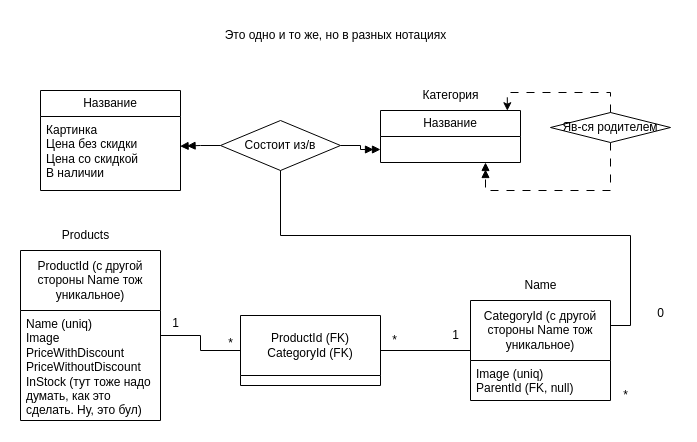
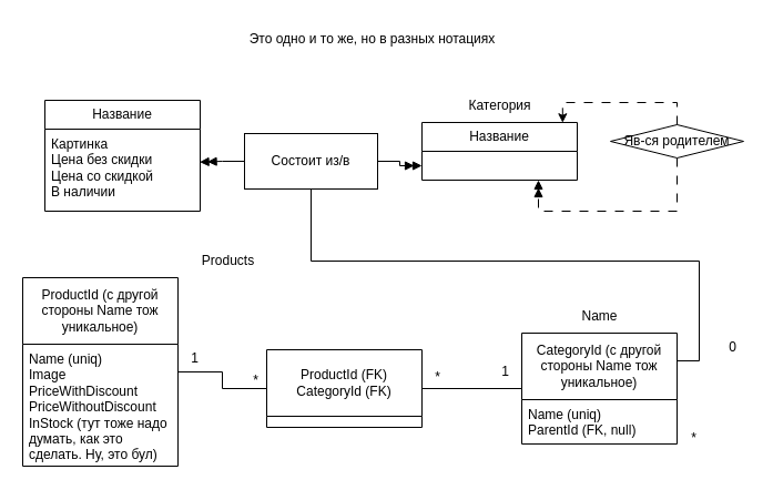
  <mxCell id="0" />
  <mxCell id="1" parent="0" />
  <mxCell id="2" value="Название" style="swimlane;fontStyle=0;childLayout=stackLayout;horizontal=1;startSize=26;fillColor=none;horizontalStack=0;resizeParent=1;resizeParentMax=0;resizeLast=0;collapsible=1;marginBottom=0;whiteSpace=wrap;html=1;" vertex="1" parent="1"><mxGeometry x="40" y="90" width="140" height="100" as="geometry" /></mxCell>
  <mxCell id="3" value="Картинка&lt;div&gt;Цена без скидки&lt;/div&gt;&lt;div&gt;Цена со скидкой&lt;/div&gt;&lt;div&gt;В наличии&lt;/div&gt;" style="text;strokeColor=none;fillColor=none;align=left;verticalAlign=top;spacingLeft=4;spacingRight=4;overflow=hidden;rotatable=0;points=[[0,0.5],[1,0.5]];portConstraint=eastwest;whiteSpace=wrap;html=1;" vertex="1" parent="2"><mxGeometry y="26" width="140" height="74" as="geometry" /></mxCell>
  <mxCell id="4" value="Название" style="swimlane;fontStyle=0;childLayout=stackLayout;horizontal=1;startSize=26;fillColor=none;horizontalStack=0;resizeParent=1;resizeParentMax=0;resizeLast=0;collapsible=1;marginBottom=0;whiteSpace=wrap;html=1;" vertex="1" parent="1"><mxGeometry x="380" y="110" width="140" height="52" as="geometry" /></mxCell>
  <mxCell id="5" value="Категория" style="text;html=1;align=center;verticalAlign=middle;resizable=0;points=[];autosize=1;strokeColor=none;fillColor=none;" vertex="1" parent="1"><mxGeometry x="410" y="80" width="80" height="30" as="geometry" /></mxCell>
  <mxCell id="6" style="edgeStyle=orthogonalEdgeStyle;rounded=0;orthogonalLoop=1;jettySize=auto;html=1;exitX=1;exitY=0.5;exitDx=0;exitDy=0;entryX=0;entryY=0.75;entryDx=0;entryDy=0;endArrow=doubleBlock;endFill=1;" edge="1" parent="1" source="7" target="4"><mxGeometry relative="1" as="geometry" /></mxCell>
- <mxCell id="7" value="Состоит из/в" style="rhombus;whiteSpace=wrap;html=1;" vertex="1" parent="1"><mxGeometry x="220" y="120" width="120" height="50" as="geometry" /></mxCell>
+ <mxCell id="7" value="Состоит из/в" style="whiteSpace=wrap;html=1;rounded=0;" vertex="1" parent="1"><mxGeometry x="220" y="120" width="120" height="50" as="geometry" /></mxCell>
  <mxCell id="8" style="edgeStyle=orthogonalEdgeStyle;rounded=0;orthogonalLoop=1;jettySize=auto;html=1;exitX=0;exitY=0.5;exitDx=0;exitDy=0;entryX=0.997;entryY=0.401;entryDx=0;entryDy=0;entryPerimeter=0;endArrow=doubleBlock;endFill=1;" edge="1" parent="1" source="7" target="3"><mxGeometry relative="1" as="geometry" /></mxCell>
  <mxCell id="9" style="edgeStyle=orthogonalEdgeStyle;rounded=0;orthogonalLoop=1;jettySize=auto;html=1;exitX=0.5;exitY=1;exitDx=0;exitDy=0;entryX=0.75;entryY=1;entryDx=0;entryDy=0;endArrow=doubleBlock;endFill=1;dashed=1;dashPattern=8 8;" edge="1" parent="1" source="10" target="4"><mxGeometry relative="1" as="geometry"><Array as="points"><mxPoint x="610" y="190" /><mxPoint x="485" y="190" /></Array></mxGeometry></mxCell>
  <mxCell id="10" value="Яв-ся родителем" style="rhombus;whiteSpace=wrap;html=1;" vertex="1" parent="1"><mxGeometry x="550" y="112" width="120" height="30" as="geometry" /></mxCell>
  <mxCell id="11" style="edgeStyle=orthogonalEdgeStyle;rounded=0;orthogonalLoop=1;jettySize=auto;html=1;exitX=0.5;exitY=0;exitDx=0;exitDy=0;entryX=0.906;entryY=0.004;entryDx=0;entryDy=0;entryPerimeter=0;dashed=1;dashPattern=8 8;" edge="1" parent="1" source="10" target="4"><mxGeometry relative="1" as="geometry" /></mxCell>
  <mxCell id="12" style="edgeStyle=orthogonalEdgeStyle;rounded=0;orthogonalLoop=1;jettySize=auto;html=1;exitX=1;exitY=0.5;exitDx=0;exitDy=0;entryX=0;entryY=0.5;entryDx=0;entryDy=0;endArrow=none;endFill=0;" edge="1" parent="1" source="13" target="21"><mxGeometry relative="1" as="geometry" /></mxCell>
  <mxCell id="13" value="ProductId (с другой стороны Name тож уникальное)" style="swimlane;fontStyle=0;childLayout=stackLayout;horizontal=1;startSize=60;fillColor=none;horizontalStack=0;resizeParent=1;resizeParentMax=0;resizeLast=0;collapsible=1;marginBottom=0;whiteSpace=wrap;html=1;" vertex="1" parent="1"><mxGeometry x="20" y="250" width="140" height="170" as="geometry" /></mxCell>
  <mxCell id="14" value="Name (uniq)&lt;div&gt;Image&lt;/div&gt;&lt;div&gt;PriceWithDiscount&lt;/div&gt;&lt;div&gt;PriceWithoutDiscount&lt;/div&gt;&lt;div&gt;InStock (тут тоже надо думать, как это сделать. Ну, это бул)&lt;/div&gt;" style="text;strokeColor=none;fillColor=none;align=left;verticalAlign=top;spacingLeft=4;spacingRight=4;overflow=hidden;rotatable=0;points=[[0,0.5],[1,0.5]];portConstraint=eastwest;whiteSpace=wrap;html=1;" vertex="1" parent="13"><mxGeometry y="60" width="140" height="110" as="geometry" /></mxCell>
- <mxCell id="15" value="Products" style="text;html=1;align=center;verticalAlign=middle;resizable=0;points=[];autosize=1;strokeColor=none;fillColor=none;" vertex="1" parent="1"><mxGeometry x="50" y="220" width="70" height="30" as="geometry" /></mxCell>
+ <mxCell id="15" value="Products" style="text;html=1;align=center;verticalAlign=middle;resizable=0;points=[];autosize=1;strokeColor=none;fillColor=none;" vertex="1" parent="1"><mxGeometry x="170" y="220" width="70" height="30" as="geometry" /></mxCell>
  <mxCell id="16" style="edgeStyle=orthogonalEdgeStyle;rounded=0;orthogonalLoop=1;jettySize=auto;html=1;exitX=0;exitY=0.5;exitDx=0;exitDy=0;entryX=1;entryY=0.5;entryDx=0;entryDy=0;endArrow=none;endFill=0;" edge="1" parent="1" source="17" target="21"><mxGeometry relative="1" as="geometry" /></mxCell>
  <mxCell id="17" value="CategoryId (с другой стороны Name тож уникальное)" style="swimlane;fontStyle=0;childLayout=stackLayout;horizontal=1;startSize=60;fillColor=none;horizontalStack=0;resizeParent=1;resizeParentMax=0;resizeLast=0;collapsible=1;marginBottom=0;whiteSpace=wrap;html=1;" vertex="1" parent="1"><mxGeometry x="470" y="300" width="140" height="100" as="geometry" /></mxCell>
- <mxCell id="18" value="Image (uniq)&lt;div&gt;ParentId (FK, null)&lt;/div&gt;" style="text;strokeColor=none;fillColor=none;align=left;verticalAlign=top;spacingLeft=4;spacingRight=4;overflow=hidden;rotatable=0;points=[[0,0.5],[1,0.5]];portConstraint=eastwest;whiteSpace=wrap;html=1;" vertex="1" parent="17"><mxGeometry y="60" width="140" height="40" as="geometry" /></mxCell>
+ <mxCell id="18" value="Name (uniq)&lt;div&gt;ParentId (FK, null)&lt;/div&gt;" style="text;strokeColor=none;fillColor=none;align=left;verticalAlign=top;spacingLeft=4;spacingRight=4;overflow=hidden;rotatable=0;points=[[0,0.5],[1,0.5]];portConstraint=eastwest;whiteSpace=wrap;html=1;" vertex="1" parent="17"><mxGeometry y="60" width="140" height="40" as="geometry" /></mxCell>
  <mxCell id="19" style="edgeStyle=orthogonalEdgeStyle;rounded=0;orthogonalLoop=1;jettySize=auto;html=1;exitX=1;exitY=0.25;exitDx=0;exitDy=0;endArrow=none;endFill=0;" edge="1" parent="17" source="17" target="7"><mxGeometry relative="1" as="geometry" /></mxCell>
  <mxCell id="20" value="Name" style="text;html=1;align=center;verticalAlign=middle;resizable=0;points=[];autosize=1;strokeColor=none;fillColor=none;" vertex="1" parent="1"><mxGeometry x="505" y="270" width="70" height="30" as="geometry" /></mxCell>
  <mxCell id="21" value="ProductId (FK)&lt;div&gt;CategoryId (FK)&lt;/div&gt;" style="swimlane;fontStyle=0;childLayout=stackLayout;horizontal=1;startSize=60;fillColor=none;horizontalStack=0;resizeParent=1;resizeParentMax=0;resizeLast=0;collapsible=1;marginBottom=0;whiteSpace=wrap;html=1;" vertex="1" parent="1"><mxGeometry x="240" y="315" width="140" height="70" as="geometry" /></mxCell>
  <mxCell id="22" value="1" style="text;html=1;align=center;verticalAlign=middle;resizable=0;points=[];autosize=1;strokeColor=none;fillColor=none;" vertex="1" parent="1"><mxGeometry x="160" y="308" width="30" height="30" as="geometry" /></mxCell>
  <mxCell id="23" value="*" style="text;html=1;align=center;verticalAlign=middle;resizable=0;points=[];autosize=1;strokeColor=none;fillColor=none;" vertex="1" parent="1"><mxGeometry x="215" y="328" width="30" height="30" as="geometry" /></mxCell>
  <mxCell id="24" value="1" style="text;html=1;align=center;verticalAlign=middle;resizable=0;points=[];autosize=1;strokeColor=none;fillColor=none;" vertex="1" parent="1"><mxGeometry x="440" y="320" width="30" height="30" as="geometry" /></mxCell>
  <mxCell id="25" value="*" style="text;html=1;align=center;verticalAlign=middle;resizable=0;points=[];autosize=1;strokeColor=none;fillColor=none;" vertex="1" parent="1"><mxGeometry x="379" y="325" width="30" height="30" as="geometry" /></mxCell>
  <mxCell id="26" value="0" style="text;html=1;align=center;verticalAlign=middle;resizable=0;points=[];autosize=1;strokeColor=none;fillColor=none;" vertex="1" parent="1"><mxGeometry x="645" y="298" width="30" height="30" as="geometry" /></mxCell>
  <mxCell id="27" value="*" style="text;html=1;align=center;verticalAlign=middle;resizable=0;points=[];autosize=1;strokeColor=none;fillColor=none;" vertex="1" parent="1"><mxGeometry x="610" y="380" width="30" height="30" as="geometry" /></mxCell>
  <mxCell id="28" value="Это одно и то же, но в разных нотациях" style="text;html=1;align=center;verticalAlign=middle;resizable=0;points=[];autosize=1;strokeColor=none;fillColor=none;" vertex="1" parent="1"><mxGeometry x="210" y="20" width="250" height="30" as="geometry" /></mxCell>
